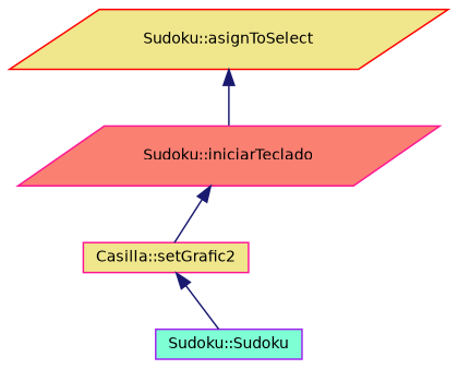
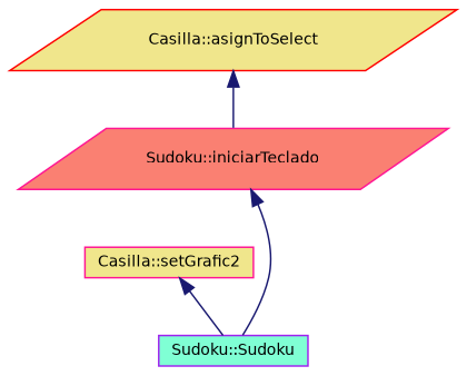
  digraph {
    rankdir=TB
    node [color=deeppink fillcolor=khaki fontname=Helvetica fontsize=10 shape=box style=filled]
    edge [color=midnightblue dir=back fontname=Helvetica fontsize=10 labelfontname=Helvetica labelfontsize=10 style=solid]
    n1 [fontcolor=black height=0.2 label="Casilla::setGrafic2" width=0.4]
    n2 [color=purple fillcolor=aquamarine height=0.2 label="Sudoku::Sudoku" width=0.4]
-   n3 [color=red height=0.2 label="Sudoku::asignToSelect" shape=parallelogram width=0.4]
+   n3 [color=red height=0.2 label="Casilla::asignToSelect" shape=parallelogram width=0.4]
    n4 [fillcolor=salmon height=0.2 label="Sudoku::iniciarTeclado" shape=parallelogram width=0.4]
    n1 -> n2
    n3 -> n4
-   n4 -> n1
+   n4 -> n2
  }
